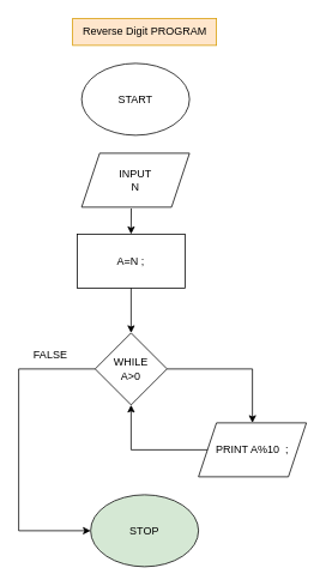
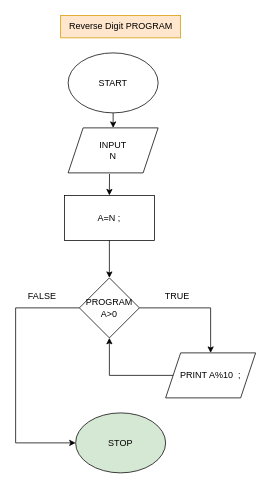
  <mxCell id="0" />
  <mxCell id="1" parent="0" />
  <mxCell id="2" value="START" style="ellipse;whiteSpace=wrap;html=1;" parent="1" vertex="1"><mxGeometry x="90" y="70" width="120" height="80" as="geometry" /></mxCell>
  <mxCell id="3" value="INPUT&lt;br&gt;N" style="shape=parallelogram;perimeter=parallelogramPerimeter;whiteSpace=wrap;html=1;fixedSize=1;" parent="1" vertex="1"><mxGeometry x="90" y="170" width="120" height="60" as="geometry" /></mxCell>
- <mxCell id="4" value="WHILE&lt;br&gt;A&amp;gt;0" style="rhombus;whiteSpace=wrap;html=1;" parent="1" vertex="1"><mxGeometry x="105" y="370" width="80" height="80" as="geometry" /></mxCell>
+ <mxCell id="4" value="PROGRAM&lt;br&gt;A&amp;gt;0" style="rhombus;whiteSpace=wrap;html=1;" parent="1" vertex="1"><mxGeometry x="105" y="370" width="80" height="80" as="geometry" /></mxCell>
+ <mxCell id="5" value="" style="endArrow=classic;html=1;rounded=0;exitX=0.5;exitY=1;exitDx=0;exitDy=0;entryX=0.5;entryY=0;entryDx=0;entryDy=0;" parent="1" source="2" target="3" edge="1"><mxGeometry width="50" height="50" relative="1" as="geometry"><mxPoint x="120" y="310" as="sourcePoint" /><mxPoint x="170" y="260" as="targetPoint" /></mxGeometry></mxCell>
  <mxCell id="6" value="" style="endArrow=classic;html=1;rounded=0;exitX=0.46;exitY=1.024;exitDx=0;exitDy=0;exitPerimeter=0;entryX=0.5;entryY=0;entryDx=0;entryDy=0;" parent="1" source="3" target="11" edge="1"><mxGeometry width="50" height="50" relative="1" as="geometry"><mxPoint x="120" y="310" as="sourcePoint" /><mxPoint x="150" y="250" as="targetPoint" /></mxGeometry></mxCell>
  <mxCell id="7" value="" style="endArrow=classic;html=1;rounded=0;exitX=1;exitY=0.5;exitDx=0;exitDy=0;entryX=0.5;entryY=0;entryDx=0;entryDy=0;" parent="1" source="4" target="8" edge="1"><mxGeometry width="50" height="50" relative="1" as="geometry"><mxPoint x="90" y="380" as="sourcePoint" /><mxPoint x="280" y="450" as="targetPoint" /><Array as="points"><mxPoint x="280" y="410" /></Array></mxGeometry></mxCell>
  <mxCell id="8" value="PRINT A%10&amp;nbsp; ;" style="shape=parallelogram;perimeter=parallelogramPerimeter;whiteSpace=wrap;html=1;fixedSize=1;" parent="1" vertex="1"><mxGeometry x="220" y="470" width="120" height="60" as="geometry" /></mxCell>
  <mxCell id="9" value="STOP" style="ellipse;whiteSpace=wrap;html=1;fillColor=#d5e8d4;" parent="1" vertex="1"><mxGeometry x="100" y="550" width="120" height="80" as="geometry" /></mxCell>
  <mxCell id="10" value="Reverse Digit PROGRAM" style="text;html=1;align=center;verticalAlign=middle;resizable=0;points=[];autosize=1;strokeColor=#d79b00;fillColor=#ffe6cc;shadow=0;sketch=0;" parent="1" vertex="1"><mxGeometry x="80" y="20" width="160" height="30" as="geometry" /></mxCell>
  <mxCell id="11" value="A=N ;" style="rounded=0;whiteSpace=wrap;html=1;" parent="1" vertex="1"><mxGeometry x="85" y="260" width="120" height="60" as="geometry" /></mxCell>
  <mxCell id="12" value="" style="endArrow=classic;html=1;rounded=0;exitX=0;exitY=0.5;exitDx=0;exitDy=0;entryX=0;entryY=0.5;entryDx=0;entryDy=0;" parent="1" source="4" target="9" edge="1"><mxGeometry width="50" height="50" relative="1" as="geometry"><mxPoint x="100" y="410" as="sourcePoint" /><mxPoint x="170" y="460" as="targetPoint" /><Array as="points"><mxPoint x="20" y="410" /><mxPoint x="20" y="590" /></Array></mxGeometry></mxCell>
+ <mxCell id="13" value="TRUE" style="text;html=1;align=center;verticalAlign=middle;resizable=0;points=[];autosize=1;strokeColor=none;fillColor=none;" parent="1" vertex="1"><mxGeometry x="205" y="380" width="60" height="30" as="geometry" /></mxCell>
  <mxCell id="14" value="FALSE" style="text;html=1;align=center;verticalAlign=middle;resizable=0;points=[];autosize=1;strokeColor=none;fillColor=none;" parent="1" vertex="1"><mxGeometry x="25" y="380" width="60" height="30" as="geometry" /></mxCell>
  <mxCell id="15" value="" style="endArrow=classic;html=1;rounded=0;exitX=0;exitY=0.5;exitDx=0;exitDy=0;entryX=0.5;entryY=1;entryDx=0;entryDy=0;" parent="1" source="8" target="4" edge="1"><mxGeometry width="50" height="50" relative="1" as="geometry"><mxPoint x="120" y="510" as="sourcePoint" /><mxPoint x="150" y="490" as="targetPoint" /><Array as="points"><mxPoint x="145" y="500" /></Array></mxGeometry></mxCell>
  <mxCell id="16" value="" style="endArrow=classic;html=1;rounded=0;exitX=0.5;exitY=1;exitDx=0;exitDy=0;entryX=0.5;entryY=0;entryDx=0;entryDy=0;" parent="1" source="11" target="4" edge="1"><mxGeometry width="50" height="50" relative="1" as="geometry"><mxPoint x="120" y="410" as="sourcePoint" /><mxPoint x="170" y="360" as="targetPoint" /></mxGeometry></mxCell>
